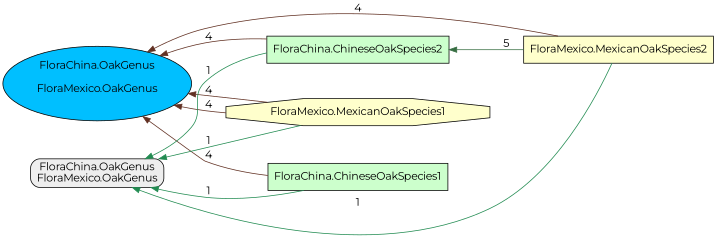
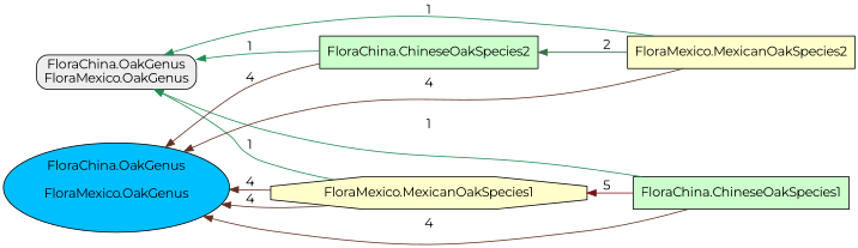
  digraph {
    fontname=Montserrat
    rankdir=RL
    node [fillcolor="#CCFFCC" fontname=Montserrat shape=box style=filled]
    edge [color="#613022" fontname=Montserrat style=filled]
    "FloraChina.OakGenus\nFloraMexico.OakGenus" [fillcolor="#EEEEEE" style="filled,rounded"]
    "FloraChina.ChineseOakSpecies1"
    "FloraMexico.MexicanOakSpecies1" [fillcolor="#FFFFCC" shape=octagon]
    "FloraChina.OakGenus\n\nFloraMexico.OakGenus\n\n" [fillcolor="#00BFFF" shape=oval style="filled,rounded"]
    "FloraChina.ChineseOakSpecies2"
    "FloraMexico.MexicanOakSpecies2" [fillcolor="#FFFFCC"]
    "FloraChina.ChineseOakSpecies1" -> "FloraChina.OakGenus\nFloraMexico.OakGenus" [color="#218b51" label=1]
+   "FloraChina.ChineseOakSpecies1" -> "FloraMexico.MexicanOakSpecies1" [color="#761212" label=5]
    "FloraChina.ChineseOakSpecies1" -> "FloraChina.OakGenus\n\nFloraMexico.OakGenus\n\n" [label=4]
    "FloraMexico.MexicanOakSpecies1" -> "FloraChina.OakGenus\nFloraMexico.OakGenus" [color="#218b51" label=1]
    "FloraMexico.MexicanOakSpecies1" -> "FloraChina.OakGenus\n\nFloraMexico.OakGenus\n\n" [label=4]
    "FloraMexico.MexicanOakSpecies1" -> "FloraChina.OakGenus\n\nFloraMexico.OakGenus\n\n" [label=4]
    "FloraChina.ChineseOakSpecies2" -> "FloraChina.OakGenus\nFloraMexico.OakGenus" [color="#218b51" label=1]
    "FloraChina.ChineseOakSpecies2" -> "FloraChina.OakGenus\n\nFloraMexico.OakGenus\n\n" [label=4]
    "FloraMexico.MexicanOakSpecies2" -> "FloraChina.OakGenus\nFloraMexico.OakGenus" [color="#218b51" label=1]
    "FloraMexico.MexicanOakSpecies2" -> "FloraChina.OakGenus\n\nFloraMexico.OakGenus\n\n" [label=4]
-   "FloraMexico.MexicanOakSpecies2" -> "FloraChina.ChineseOakSpecies2" [color="#366d41" label=5]
+   "FloraMexico.MexicanOakSpecies2" -> "FloraChina.ChineseOakSpecies2" [color="#366d41" label=2]
  }
